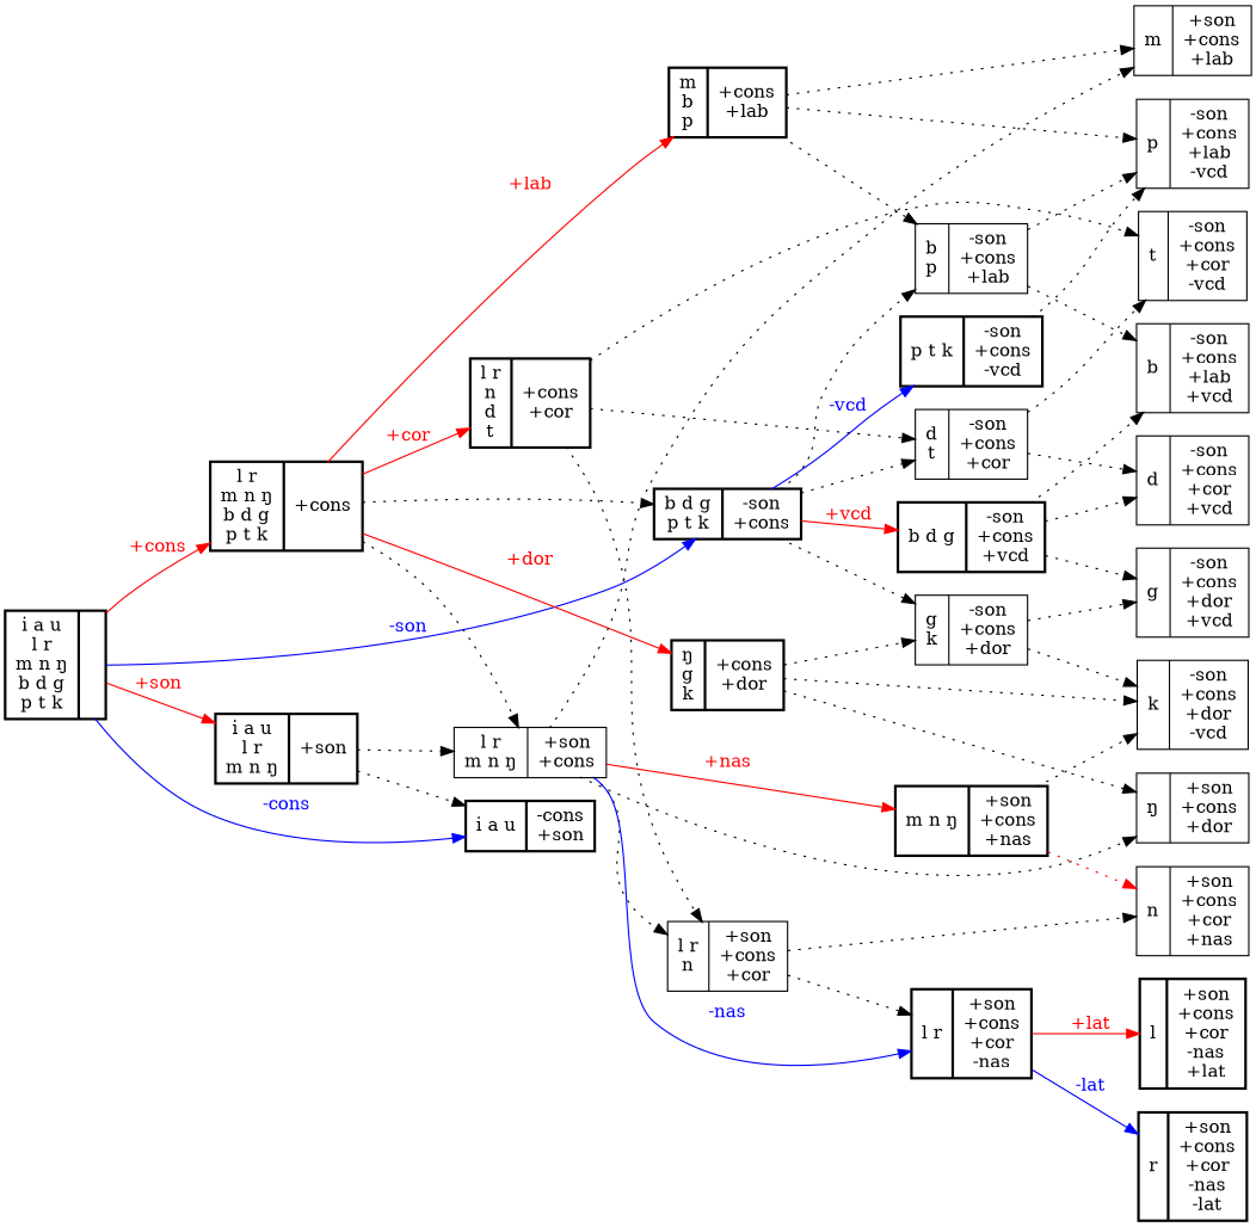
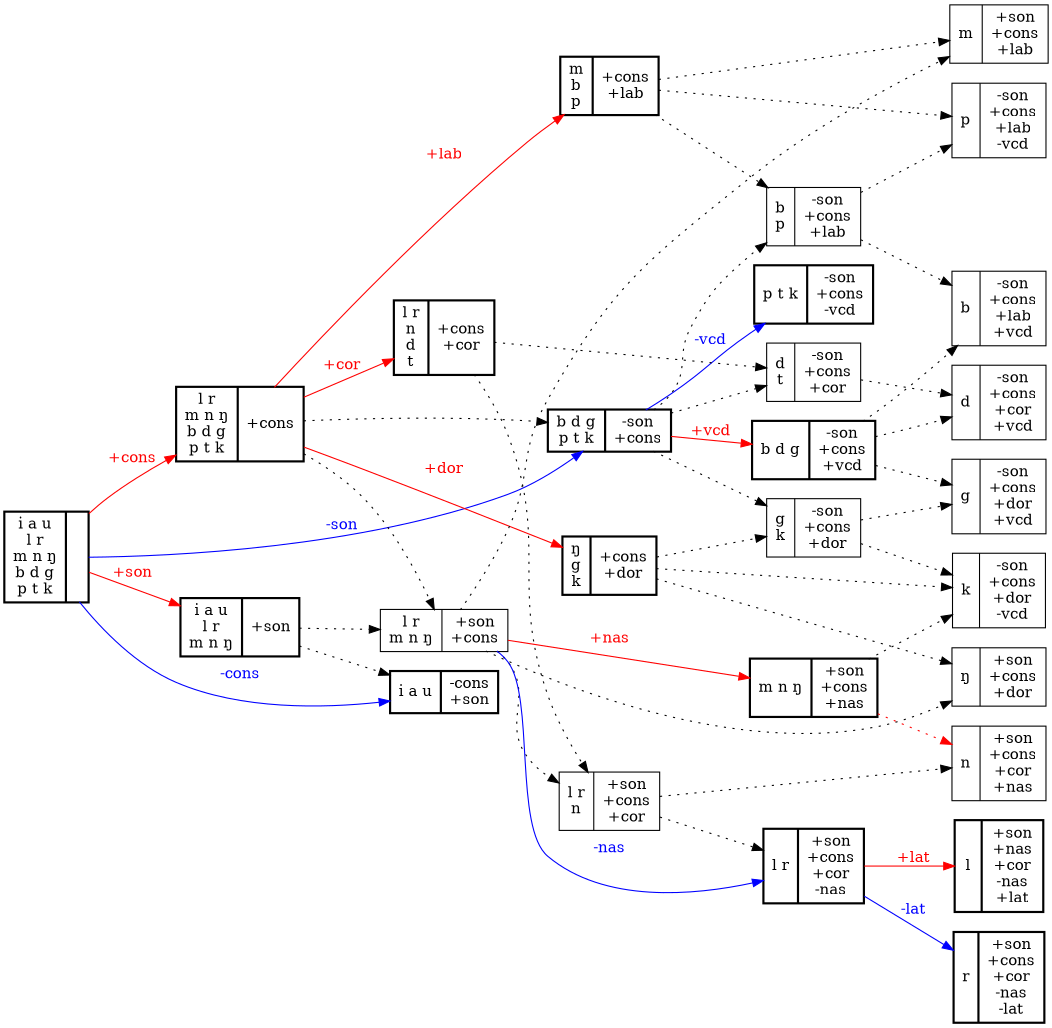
  digraph {
    rankdir=LR
    node [shape=record]
    edge [style=dotted]
-   n1 [label="{<segs> l|<feats> +son\n+cons\n+cor\n-nas\n+lat}" style=bold]
+   n1 [label="{<segs> l|<feats> +son\n+nas\n+cor\n-nas\n+lat}" style=bold]
    n2 [label="{<segs> r|<feats> +son\n+cons\n+cor\n-nas\n-lat}" style=bold]
    n3 [label="{<segs> m|<feats> +son\n+cons\n+lab}"]
    n4 [label="{<segs> ŋ|<feats> +son\n+cons\n+dor}"]
    n5 [label="{<segs> n|<feats> +son\n+cons\n+cor\n+nas}"]
    n6 [label="{<segs> p|<feats> -son\n+cons\n+lab\n-vcd}"]
-   n7 [label="{<segs> t|<feats> -son\n+cons\n+cor\n-vcd}"]
    n8 [label="{<segs> k|<feats> -son\n+cons\n+dor\n-vcd}"]
    n9 [label="{<segs> b|<feats> -son\n+cons\n+lab\n+vcd}"]
    n10 [label="{<segs> d|<feats> -son\n+cons\n+cor\n+vcd}"]
    n11 [label="{<segs> g|<feats> -son\n+cons\n+dor\n+vcd}"]
    n12 [label="{<segs> i a u\nl r\nm n ŋ\nb d g\np t k|<feats> }" style=bold]
    n13 [label="{<segs> l r\nm n ŋ\nb d g\np t k|<feats> +cons}" style=bold]
    n14 [label="{<segs> i a u\nl r\nm n ŋ|<feats> +son}" style=bold]
    n15 [label="{<segs> b d g\np t k|<feats> -son\n+cons}" style=bold]
    n16 [label="{<segs> i a u|<feats> -cons\n+son}" style=bold]
    n17 [label="{<segs> m\nb\np|<feats> +cons\n+lab}" style=bold]
    n18 [label="{<segs> l r\nn\nd\nt|<feats> +cons\n+cor}" style=bold]
    n19 [label="{<segs> ŋ\ng\nk|<feats> +cons\n+dor}" style=bold]
    n20 [label="{<segs> l r\nm n ŋ|<feats> +son\n+cons}"]
    n21 [label="{<segs> p t k|<feats> -son\n+cons\n-vcd}" style=bold]
    n22 [label="{<segs> b d g|<feats> -son\n+cons\n+vcd}" style=bold]
    n23 [label="{<segs> b\np|<feats> -son\n+cons\n+lab}"]
    n24 [label="{<segs> d\nt|<feats> -son\n+cons\n+cor}"]
    n25 [label="{<segs> g\nk|<feats> -son\n+cons\n+dor}"]
    n26 [label="{<segs> l r\nn|<feats> +son\n+cons\n+cor}"]
    n27 [label="{<segs> m n ŋ|<feats> +son\n+cons\n+nas}" style=bold]
    n28 [label="{<segs> l r|<feats> +son\n+cons\n+cor\n-nas}" style=bold]
    subgraph sub_1 {
      rank=same
      n1
      n2
      n3
      n4
      n5
      n6
-     n7
      n8
      n9
      n10
      n11
    }
    n12 -> n13 [color=red fontcolor=red label="+cons" style=""]
    n12 -> n14 [color=red fontcolor=red label="+son" style=""]
    n12 -> n15 [color=blue fontcolor=blue label="-son" style=""]
    n12 -> n16 [color=blue fontcolor=blue label="-cons" style=""]
    n13 -> n15
    n13 -> n17 [color=red fontcolor=red label="+lab" style=""]
    n13 -> n18 [color=red fontcolor=red label="+cor" style=""]
    n13 -> n19 [color=red fontcolor=red label="+dor" style=""]
    n13 -> n20
    n14 -> n16
    n14 -> n20
    n15 -> n21 [color=blue fontcolor=blue label="-vcd" style=""]
    n15 -> n22 [color=red fontcolor=red label="+vcd" style=""]
    n15 -> n23
    n15 -> n24
    n15 -> n25
    n17 -> n3
    n17 -> n6
    n17 -> n23
-   n18 -> n7
    n18 -> n24
    n18 -> n26
    n19 -> n4
    n19 -> n8
    n19 -> n25
    n20 -> n3
    n20 -> n4
    n20 -> n26
    n20 -> n27 [color=red fontcolor=red label="+nas" style=""]
    n20 -> n28 [color=blue fontcolor=blue label="-nas" style=""]
-   n21 -> n6
    n22 -> n9
    n22 -> n10
    n22 -> n11
    n23 -> n6
    n23 -> n9
-   n24 -> n7
    n24 -> n10
    n25 -> n8
    n25 -> n11
    n26 -> n5
    n26 -> n28
    n27 -> n5 [color=red]
    n27 -> n8
    n28 -> n1 [color=red fontcolor=red label="+lat" style=""]
    n28 -> n2 [color=blue fontcolor=blue label="-lat" style=""]
  }
